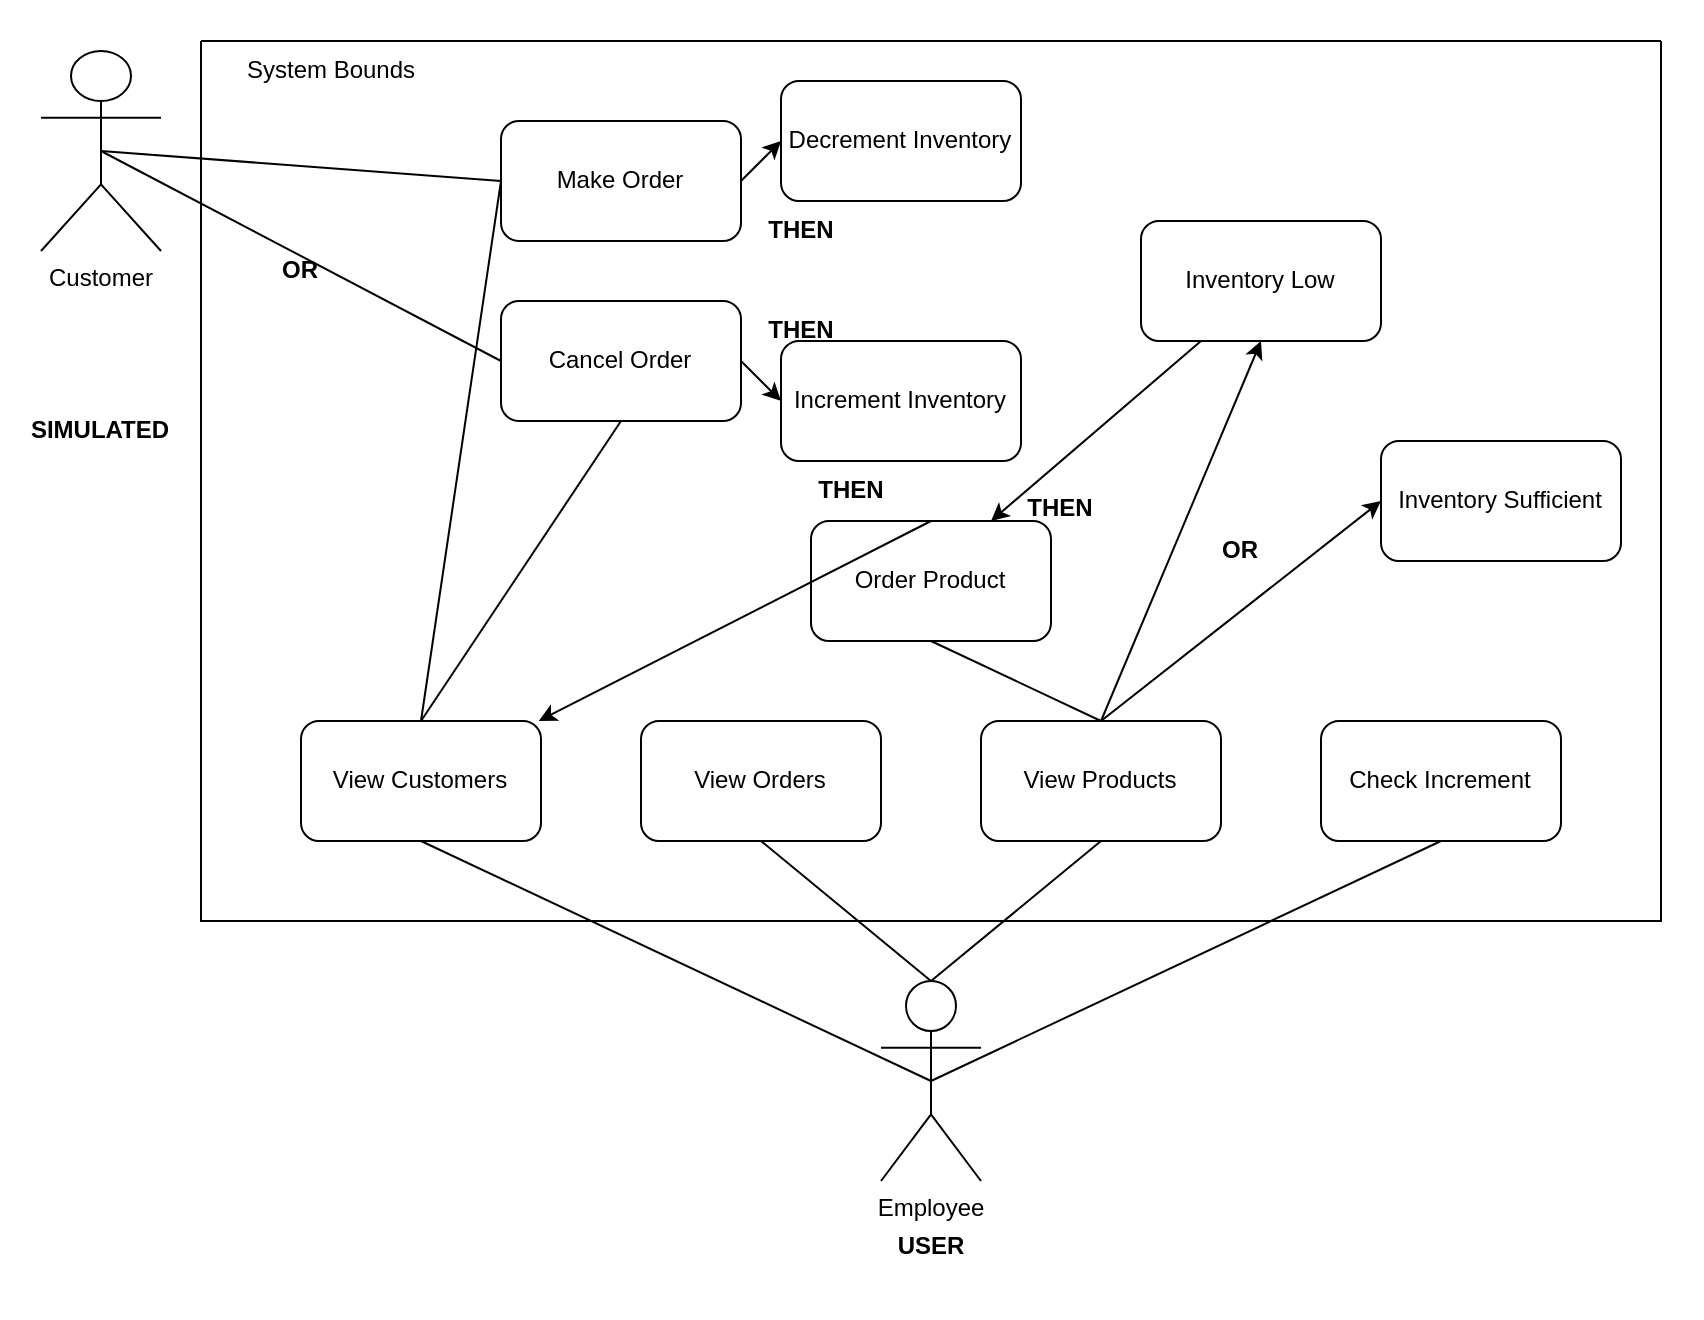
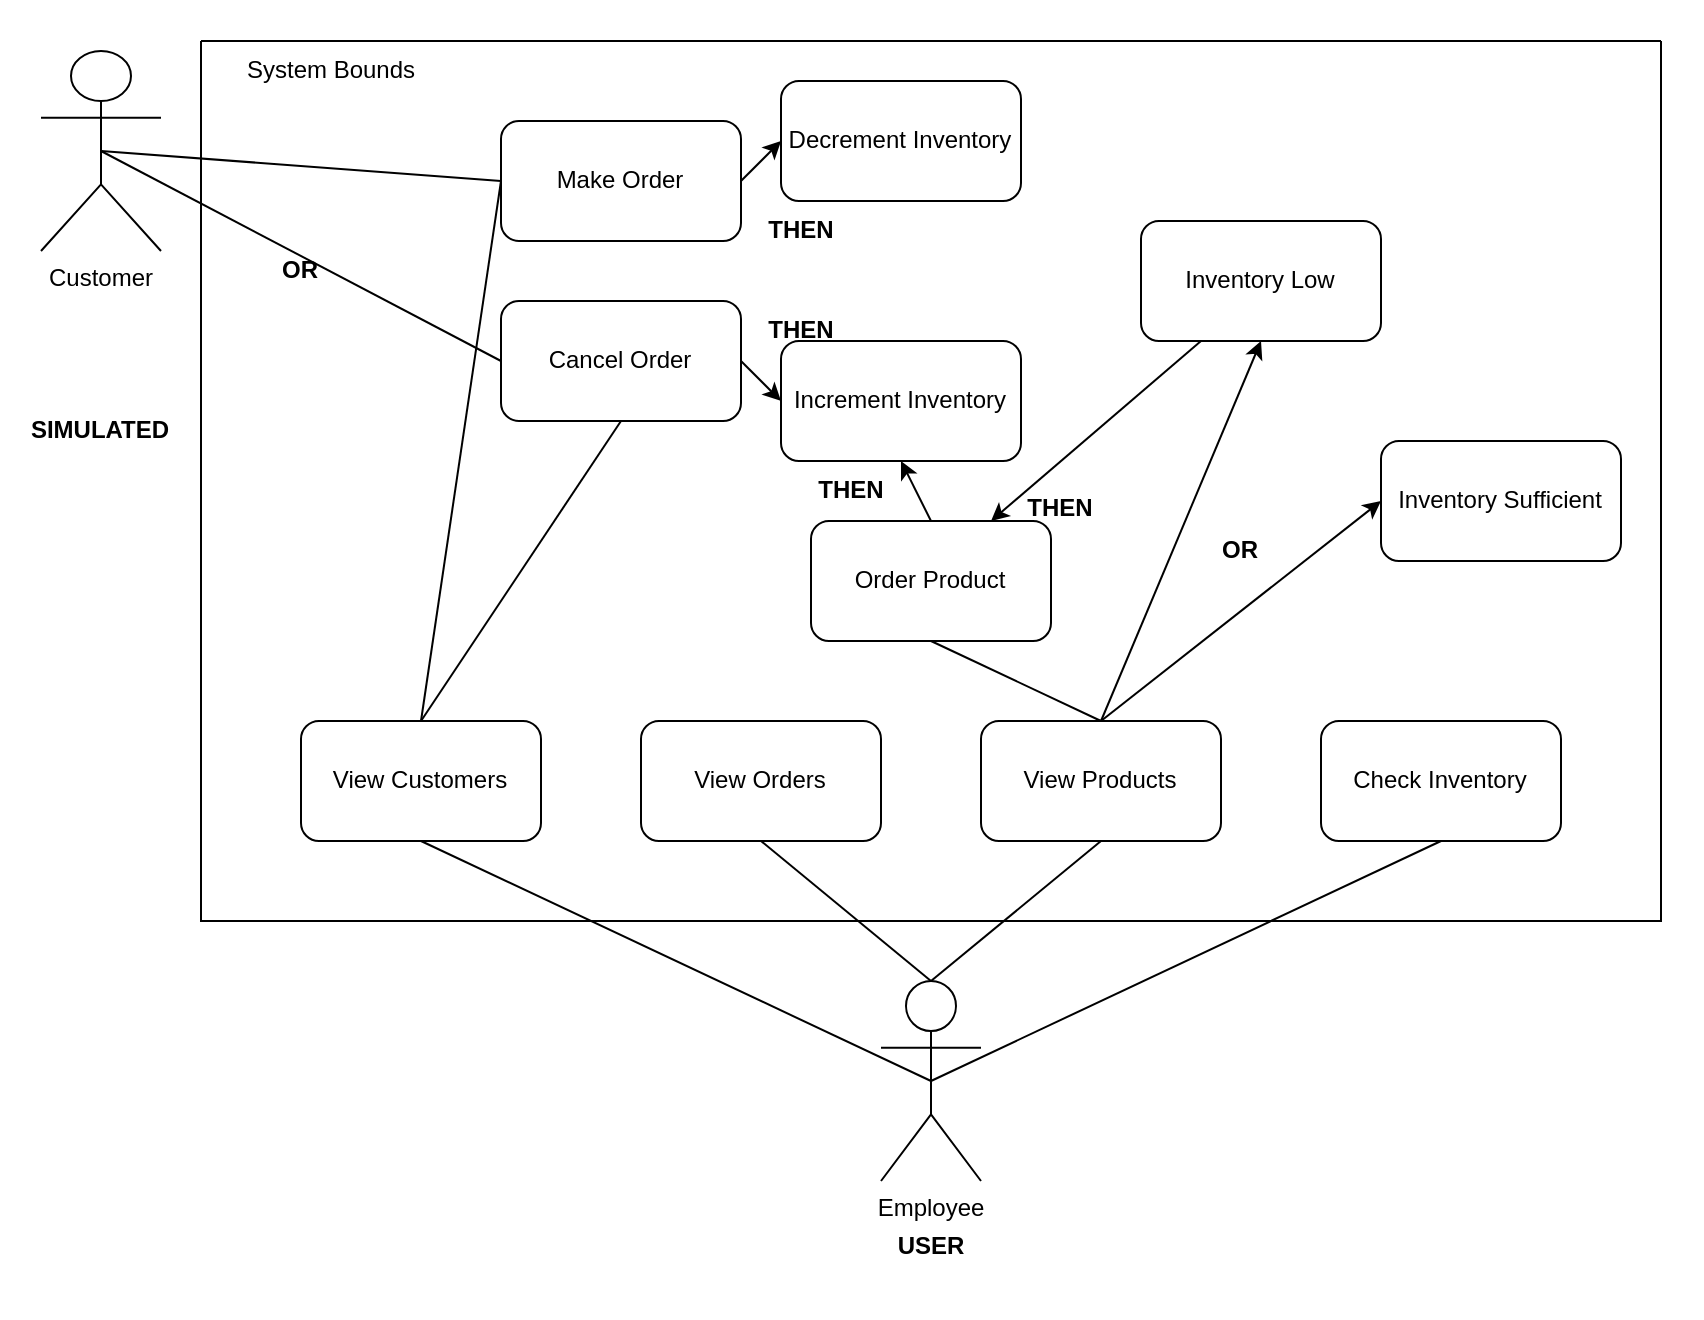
  <mxCell id="0" />
  <mxCell id="1" parent="0" />
  <mxCell id="2" value="" style="swimlane;startSize=0;" parent="1" vertex="1"><mxGeometry x="100" y="20" width="730" height="440" as="geometry" /></mxCell>
  <mxCell id="3" value="Make Order" style="rounded=1;whiteSpace=wrap;html=1;" parent="2" vertex="1"><mxGeometry x="150" y="40" width="120" height="60" as="geometry" /></mxCell>
  <mxCell id="4" value="Cancel Order" style="rounded=1;whiteSpace=wrap;html=1;" parent="2" vertex="1"><mxGeometry x="150" y="130" width="120" height="60" as="geometry" /></mxCell>
- <mxCell id="5" value="Check Increment" style="rounded=1;whiteSpace=wrap;html=1;" parent="2" vertex="1"><mxGeometry x="560" y="340" width="120" height="60" as="geometry" /></mxCell>
+ <mxCell id="5" value="Check Inventory" style="rounded=1;whiteSpace=wrap;html=1;" parent="2" vertex="1"><mxGeometry x="560" y="340" width="120" height="60" as="geometry" /></mxCell>
  <mxCell id="6" value="Decrement Inventory" style="rounded=1;whiteSpace=wrap;html=1;" parent="2" vertex="1"><mxGeometry x="290" y="20" width="120" height="60" as="geometry" /></mxCell>
  <mxCell id="7" value="Increment Inventory" style="rounded=1;whiteSpace=wrap;html=1;" parent="2" vertex="1"><mxGeometry x="290" y="150" width="120" height="60" as="geometry" /></mxCell>
  <mxCell id="8" value="Inventory Sufficient" style="rounded=1;whiteSpace=wrap;html=1;" parent="2" vertex="1"><mxGeometry x="590" y="200" width="120" height="60" as="geometry" /></mxCell>
  <mxCell id="9" value="Inventory Low" style="rounded=1;whiteSpace=wrap;html=1;" parent="2" vertex="1"><mxGeometry x="470" y="90" width="120" height="60" as="geometry" /></mxCell>
  <mxCell id="10" value="Order Product" style="rounded=1;whiteSpace=wrap;html=1;" parent="2" vertex="1"><mxGeometry x="305" y="240" width="120" height="60" as="geometry" /></mxCell>
  <mxCell id="11" value="View Orders" style="rounded=1;whiteSpace=wrap;html=1;" parent="2" vertex="1"><mxGeometry x="220" y="340" width="120" height="60" as="geometry" /></mxCell>
  <mxCell id="12" value="View Customers" style="rounded=1;whiteSpace=wrap;html=1;" parent="2" vertex="1"><mxGeometry x="50" y="340" width="120" height="60" as="geometry" /></mxCell>
  <mxCell id="13" value="" style="endArrow=classic;html=1;rounded=0;entryX=0;entryY=0.5;entryDx=0;entryDy=0;exitX=1;exitY=0.5;exitDx=0;exitDy=0;" parent="2" source="3" target="6" edge="1"><mxGeometry width="50" height="50" relative="1" as="geometry"><mxPoint x="190" y="70" as="sourcePoint" /><mxPoint x="240" y="20" as="targetPoint" /></mxGeometry></mxCell>
  <mxCell id="14" value="" style="endArrow=classic;html=1;rounded=0;entryX=0;entryY=0.5;entryDx=0;entryDy=0;exitX=1;exitY=0.5;exitDx=0;exitDy=0;" parent="2" source="4" target="7" edge="1"><mxGeometry width="50" height="50" relative="1" as="geometry"><mxPoint x="200" y="280" as="sourcePoint" /><mxPoint x="250" y="230" as="targetPoint" /></mxGeometry></mxCell>
  <mxCell id="15" value="" style="endArrow=none;html=1;rounded=0;entryX=0.5;entryY=1;entryDx=0;entryDy=0;exitX=0.5;exitY=0;exitDx=0;exitDy=0;" parent="2" source="12" target="4" edge="1"><mxGeometry width="50" height="50" relative="1" as="geometry"><mxPoint x="80" y="260" as="sourcePoint" /><mxPoint x="130" y="210" as="targetPoint" /></mxGeometry></mxCell>
  <mxCell id="16" value="" style="endArrow=none;html=1;rounded=0;entryX=0;entryY=0.5;entryDx=0;entryDy=0;exitX=0.5;exitY=0;exitDx=0;exitDy=0;" parent="2" source="12" target="3" edge="1"><mxGeometry width="50" height="50" relative="1" as="geometry"><mxPoint x="50" y="280" as="sourcePoint" /><mxPoint x="100" y="230" as="targetPoint" /></mxGeometry></mxCell>
  <mxCell id="17" value="View Products" style="rounded=1;whiteSpace=wrap;html=1;" parent="2" vertex="1"><mxGeometry x="390" y="340" width="120" height="60" as="geometry" /></mxCell>
  <mxCell id="18" value="System Bounds" style="text;html=1;align=center;verticalAlign=middle;resizable=0;points=[];autosize=1;strokeColor=none;fillColor=none;" parent="2" vertex="1"><mxGeometry x="10" width="110" height="30" as="geometry" /></mxCell>
  <mxCell id="19" value="" style="endArrow=classic;html=1;rounded=0;entryX=0.5;entryY=1;entryDx=0;entryDy=0;exitX=0.5;exitY=0;exitDx=0;exitDy=0;" parent="2" source="17" target="9" edge="1"><mxGeometry width="50" height="50" relative="1" as="geometry"><mxPoint x="440" y="270" as="sourcePoint" /><mxPoint x="490" y="220" as="targetPoint" /></mxGeometry></mxCell>
  <mxCell id="20" value="" style="endArrow=classic;html=1;rounded=0;entryX=0;entryY=0.5;entryDx=0;entryDy=0;exitX=0.5;exitY=0;exitDx=0;exitDy=0;" parent="2" source="17" target="8" edge="1"><mxGeometry width="50" height="50" relative="1" as="geometry"><mxPoint x="500" y="290" as="sourcePoint" /><mxPoint x="550" y="240" as="targetPoint" /></mxGeometry></mxCell>
  <mxCell id="21" value="&lt;b&gt;OR&lt;/b&gt;" style="text;html=1;strokeColor=none;fillColor=none;align=center;verticalAlign=middle;whiteSpace=wrap;rounded=0;" parent="2" vertex="1"><mxGeometry x="20" y="100" width="60" height="30" as="geometry" /></mxCell>
  <mxCell id="22" value="&lt;b&gt;OR&lt;/b&gt;" style="text;html=1;strokeColor=none;fillColor=none;align=center;verticalAlign=middle;whiteSpace=wrap;rounded=0;" parent="2" vertex="1"><mxGeometry x="490" y="240" width="60" height="30" as="geometry" /></mxCell>
  <mxCell id="23" value="" style="endArrow=classic;html=1;rounded=0;exitX=0.25;exitY=1;exitDx=0;exitDy=0;entryX=0.75;entryY=0;entryDx=0;entryDy=0;" parent="2" source="9" target="10" edge="1"><mxGeometry width="50" height="50" relative="1" as="geometry"><mxPoint x="220" y="300" as="sourcePoint" /><mxPoint x="270" y="250" as="targetPoint" /></mxGeometry></mxCell>
  <mxCell id="24" value="&lt;b&gt;THEN&lt;/b&gt;" style="text;html=1;strokeColor=none;fillColor=none;align=center;verticalAlign=middle;whiteSpace=wrap;rounded=0;" parent="2" vertex="1"><mxGeometry x="400" y="219" width="60" height="30" as="geometry" /></mxCell>
  <mxCell id="25" value="" style="endArrow=none;html=1;rounded=0;exitX=0.5;exitY=0;exitDx=0;exitDy=0;entryX=0.5;entryY=1;entryDx=0;entryDy=0;" parent="2" source="17" target="10" edge="1"><mxGeometry width="50" height="50" relative="1" as="geometry"><mxPoint x="220" y="330" as="sourcePoint" /><mxPoint x="270" y="280" as="targetPoint" /></mxGeometry></mxCell>
  <mxCell id="26" value="&lt;b&gt;THEN&lt;/b&gt;" style="text;html=1;align=center;verticalAlign=middle;resizable=0;points=[];autosize=1;strokeColor=none;fillColor=none;" parent="2" vertex="1"><mxGeometry x="270" y="80" width="60" height="30" as="geometry" /></mxCell>
  <mxCell id="27" value="&lt;b&gt;THEN&lt;/b&gt;" style="text;html=1;align=center;verticalAlign=middle;resizable=0;points=[];autosize=1;strokeColor=none;fillColor=none;" parent="2" vertex="1"><mxGeometry x="270" y="130" width="60" height="30" as="geometry" /></mxCell>
- <mxCell id="28" value="" style="endArrow=classic;html=1;rounded=0;exitX=0.5;exitY=0;exitDx=0;exitDy=0;" edge="1" parent="2" source="10" target="12"><mxGeometry width="50" height="50" relative="1" as="geometry"><mxPoint x="240" y="289" as="sourcePoint" /><mxPoint x="290" y="239" as="targetPoint" /></mxGeometry></mxCell>
+ <mxCell id="28" value="" style="endArrow=classic;html=1;rounded=0;entryX=0.5;entryY=1;entryDx=0;entryDy=0;exitX=0.5;exitY=0;exitDx=0;exitDy=0;" edge="1" parent="2" source="10" target="7"><mxGeometry width="50" height="50" relative="1" as="geometry"><mxPoint x="240" y="289" as="sourcePoint" /><mxPoint x="290" y="239" as="targetPoint" /></mxGeometry></mxCell>
  <mxCell id="29" value="&lt;b&gt;THEN&lt;/b&gt;" style="text;html=1;align=center;verticalAlign=middle;resizable=0;points=[];autosize=1;strokeColor=none;fillColor=none;" vertex="1" parent="2"><mxGeometry x="295" y="210" width="60" height="30" as="geometry" /></mxCell>
  <mxCell id="30" value="Customer" style="shape=umlActor;verticalLabelPosition=bottom;verticalAlign=top;html=1;outlineConnect=0;" parent="1" vertex="1"><mxGeometry x="20" y="25" width="60" height="100" as="geometry" /></mxCell>
  <mxCell id="31" value="Employee" style="shape=umlActor;verticalLabelPosition=bottom;verticalAlign=top;html=1;outlineConnect=0;" parent="1" vertex="1"><mxGeometry x="440" y="490" width="50" height="100" as="geometry" /></mxCell>
  <mxCell id="32" value="" style="endArrow=none;html=1;rounded=0;entryX=0;entryY=0.5;entryDx=0;entryDy=0;exitX=0.5;exitY=0.5;exitDx=0;exitDy=0;exitPerimeter=0;" parent="1" source="30" target="3" edge="1"><mxGeometry width="50" height="50" relative="1" as="geometry"><mxPoint x="190" y="180" as="sourcePoint" /><mxPoint x="240" y="130" as="targetPoint" /></mxGeometry></mxCell>
  <mxCell id="33" value="" style="endArrow=none;html=1;rounded=0;entryX=0;entryY=0.5;entryDx=0;entryDy=0;exitX=0.5;exitY=0.5;exitDx=0;exitDy=0;exitPerimeter=0;" parent="1" source="30" target="4" edge="1"><mxGeometry width="50" height="50" relative="1" as="geometry"><mxPoint x="60" y="330" as="sourcePoint" /><mxPoint x="110" y="280" as="targetPoint" /></mxGeometry></mxCell>
  <mxCell id="34" value="" style="endArrow=none;html=1;rounded=0;entryX=0.5;entryY=1;entryDx=0;entryDy=0;exitX=0.5;exitY=0;exitDx=0;exitDy=0;exitPerimeter=0;" parent="1" source="31" target="11" edge="1"><mxGeometry width="50" height="50" relative="1" as="geometry"><mxPoint x="440" y="430" as="sourcePoint" /><mxPoint x="490" y="380" as="targetPoint" /></mxGeometry></mxCell>
  <mxCell id="35" value="" style="endArrow=none;html=1;rounded=0;entryX=0.5;entryY=1;entryDx=0;entryDy=0;exitX=0.5;exitY=0.5;exitDx=0;exitDy=0;exitPerimeter=0;" parent="1" source="31" target="12" edge="1"><mxGeometry width="50" height="50" relative="1" as="geometry"><mxPoint x="465" y="540" as="sourcePoint" /><mxPoint x="220" y="390" as="targetPoint" /></mxGeometry></mxCell>
  <mxCell id="36" value="" style="endArrow=none;html=1;rounded=0;entryX=0.5;entryY=1;entryDx=0;entryDy=0;exitX=0.5;exitY=0.5;exitDx=0;exitDy=0;exitPerimeter=0;" parent="1" source="31" target="5" edge="1"><mxGeometry width="50" height="50" relative="1" as="geometry"><mxPoint x="570" y="240" as="sourcePoint" /><mxPoint x="620" y="190" as="targetPoint" /></mxGeometry></mxCell>
  <mxCell id="37" value="" style="endArrow=none;html=1;rounded=0;entryX=0.5;entryY=1;entryDx=0;entryDy=0;exitX=0.5;exitY=0;exitDx=0;exitDy=0;exitPerimeter=0;" parent="1" source="31" target="17" edge="1"><mxGeometry width="50" height="50" relative="1" as="geometry"><mxPoint x="490" y="450" as="sourcePoint" /><mxPoint x="540" y="400" as="targetPoint" /></mxGeometry></mxCell>
  <mxCell id="38" value="&lt;b&gt;SIMULATED&lt;/b&gt;" style="text;html=1;strokeColor=none;fillColor=none;align=center;verticalAlign=middle;whiteSpace=wrap;rounded=0;" parent="1" vertex="1"><mxGeometry x="20" y="200" width="60" height="30" as="geometry" /></mxCell>
  <mxCell id="39" value="&lt;b&gt;USER&lt;/b&gt;" style="text;html=1;align=center;verticalAlign=middle;resizable=0;points=[];autosize=1;strokeColor=none;fillColor=none;" parent="1" vertex="1"><mxGeometry x="435" y="608" width="60" height="30" as="geometry" /></mxCell>
